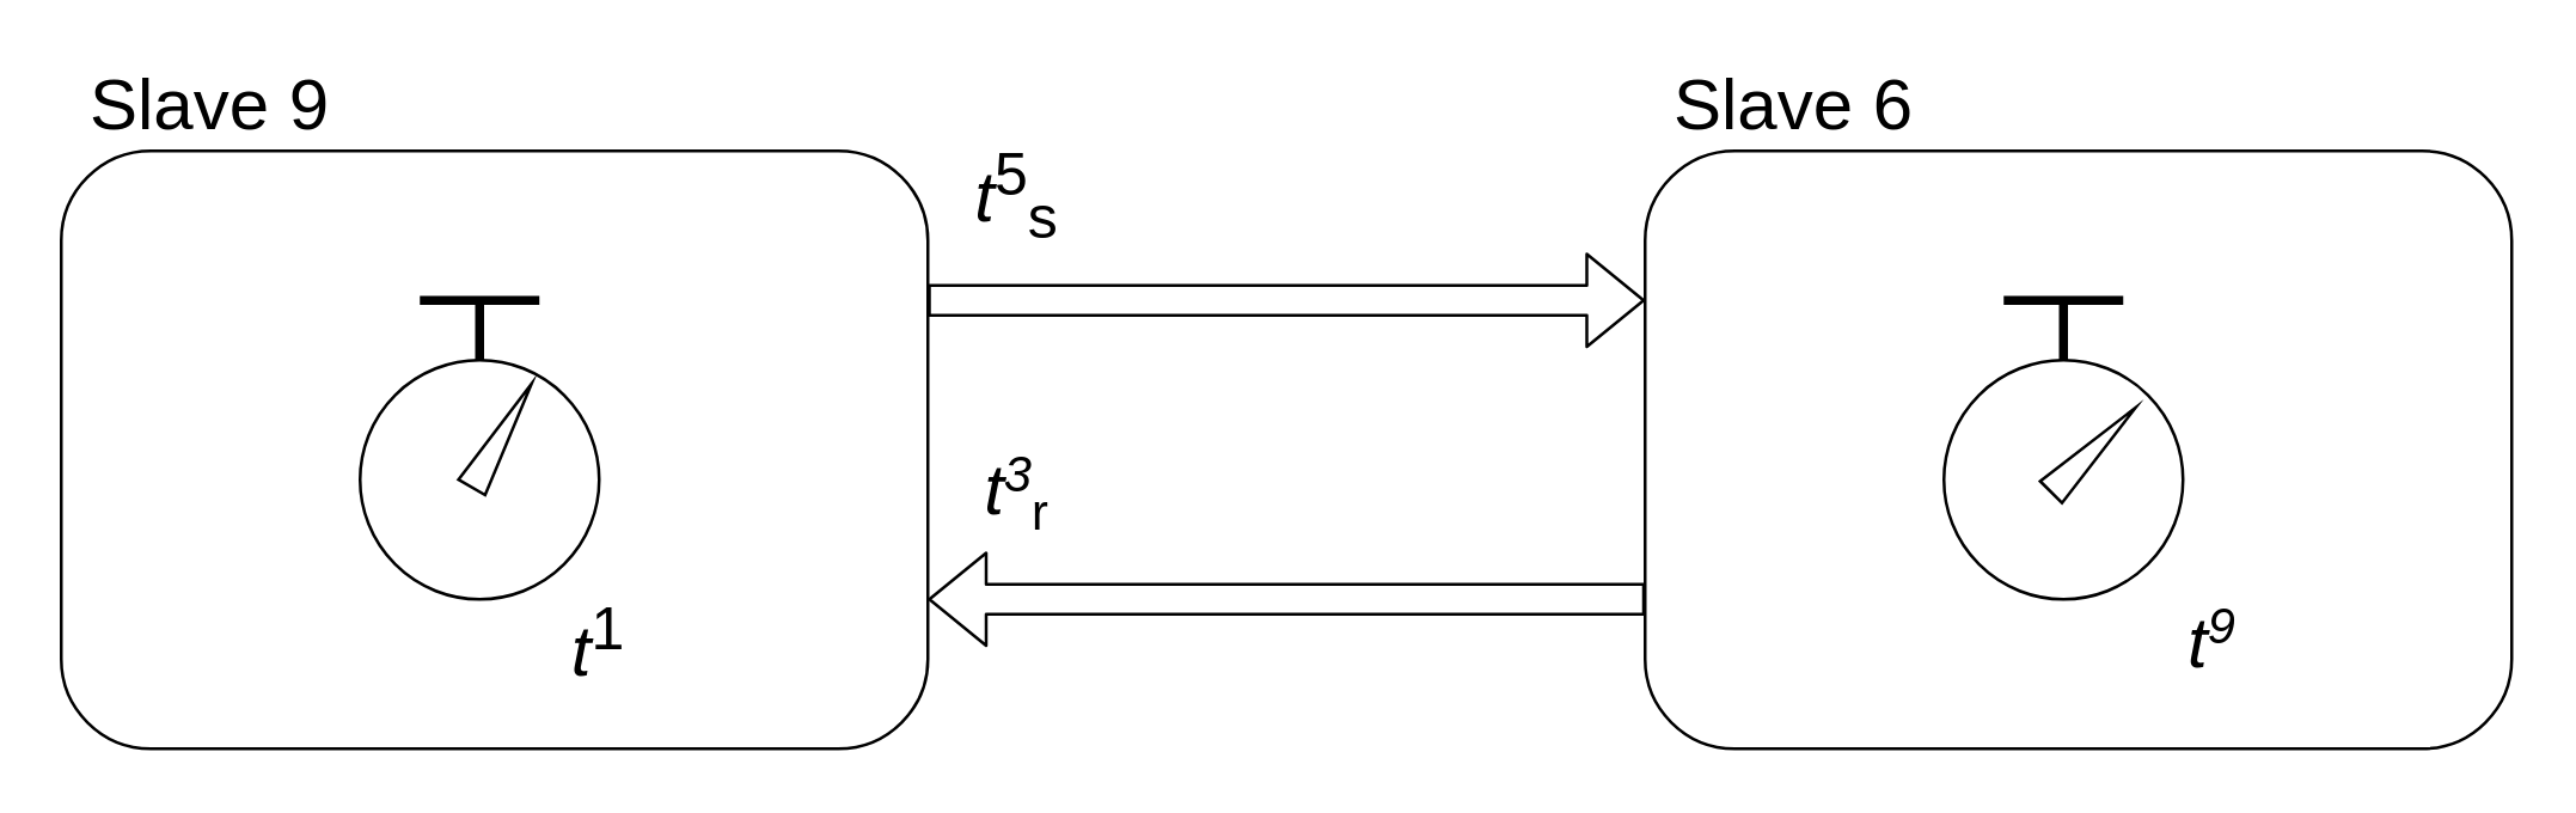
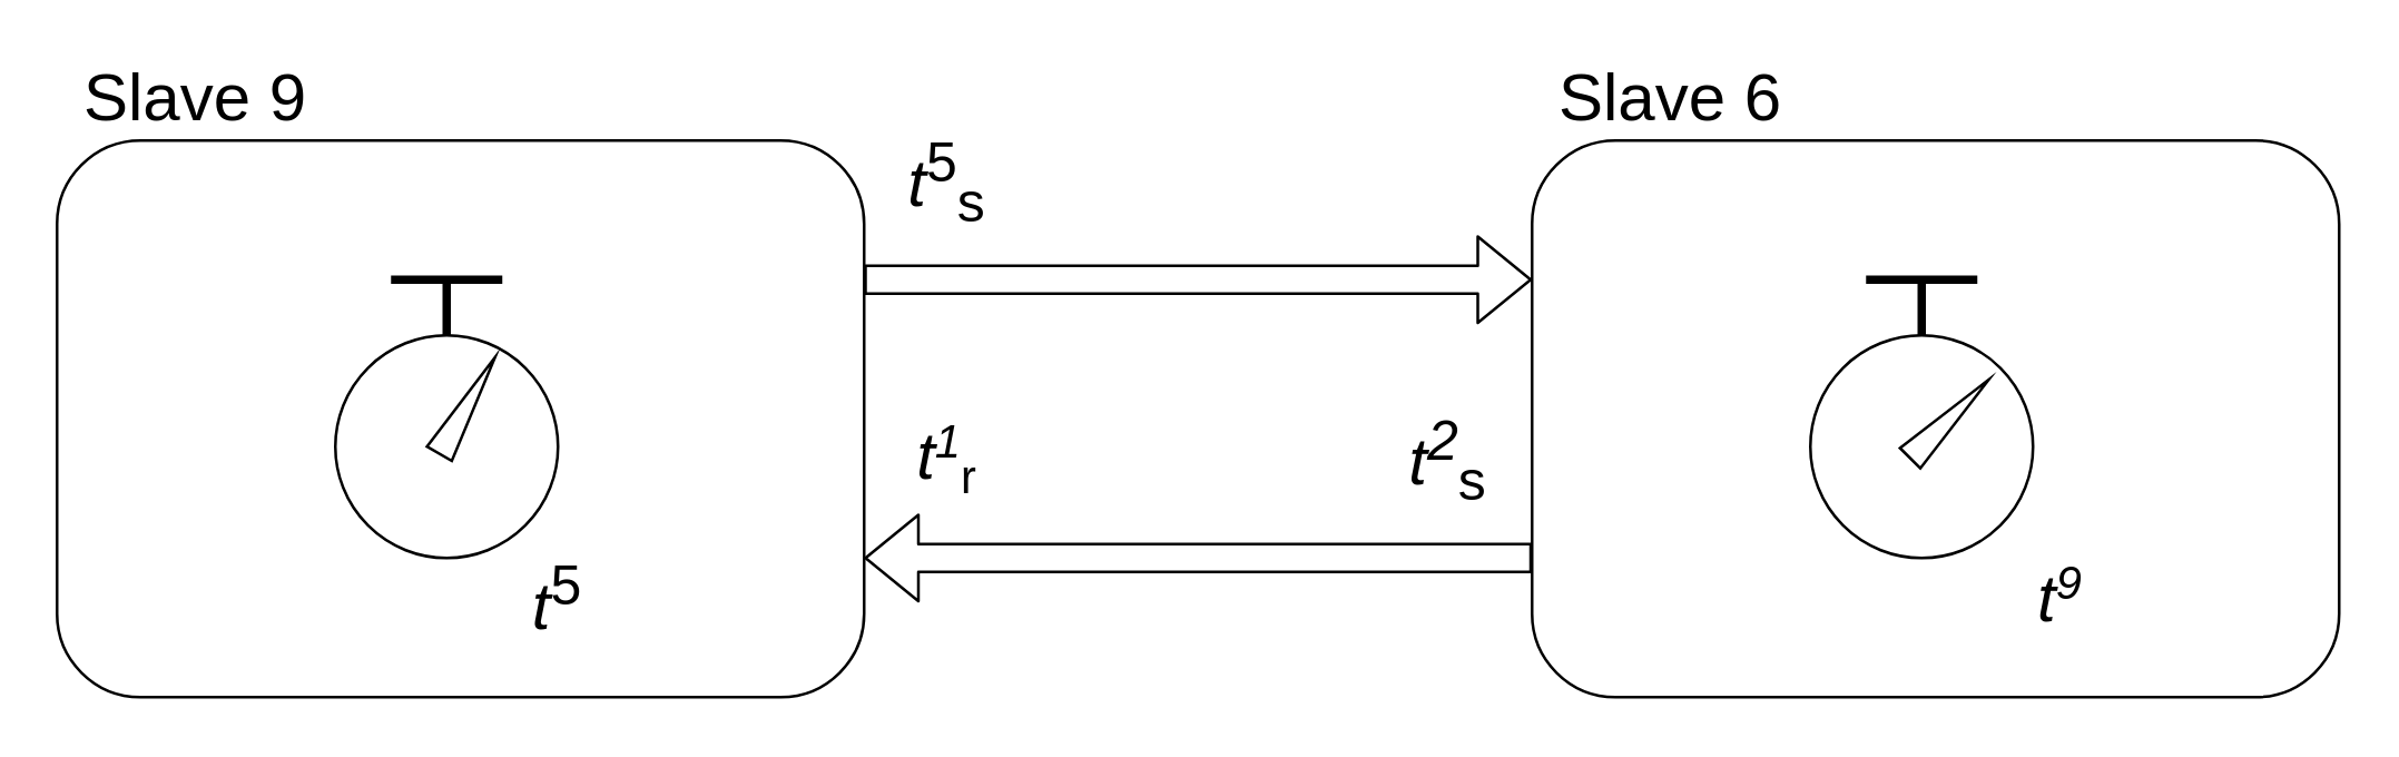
  <mxCell id="0" />
  <mxCell id="1" parent="0" />
  <mxCell id="2" value="" style="rounded=1;whiteSpace=wrap;html=1;fillColor=none;" parent="1" vertex="1"><mxGeometry x="20" y="50" width="290" height="200" as="geometry" /></mxCell>
  <mxCell id="3" value="" style="group;fillColor=none;" parent="1" vertex="1" connectable="0"><mxGeometry x="120" y="100" width="80" height="100" as="geometry" /></mxCell>
  <mxCell id="4" value="" style="ellipse;whiteSpace=wrap;html=1;aspect=fixed;fillColor=none;" parent="3" vertex="1"><mxGeometry y="20" width="80" height="80" as="geometry" /></mxCell>
  <mxCell id="5" value="" style="endArrow=none;html=1;strokeWidth=3;" parent="3" edge="1"><mxGeometry width="50" height="50" relative="1" as="geometry"><mxPoint x="20" as="sourcePoint" /><mxPoint x="60" as="targetPoint" /></mxGeometry></mxCell>
  <mxCell id="6" value="" style="endArrow=none;html=1;entryX=0.5;entryY=0;entryDx=0;entryDy=0;strokeWidth=3;" parent="3" target="4" edge="1"><mxGeometry width="50" height="50" relative="1" as="geometry"><mxPoint x="40" as="sourcePoint" /><mxPoint x="80" as="targetPoint" /></mxGeometry></mxCell>
  <mxCell id="7" value="" style="triangle;whiteSpace=wrap;html=1;rotation=-60;fillColor=none;" parent="3" vertex="1"><mxGeometry x="27.37" y="40.08" width="40" height="10.31" as="geometry" /></mxCell>
  <mxCell id="8" value="" style="rounded=1;whiteSpace=wrap;html=1;fillColor=none;" parent="1" vertex="1"><mxGeometry x="550" y="50" width="290" height="200" as="geometry" /></mxCell>
  <mxCell id="9" value="" style="group;fillColor=none;" parent="1" vertex="1" connectable="0"><mxGeometry x="650" y="100" width="80" height="100" as="geometry" /></mxCell>
  <mxCell id="10" value="" style="ellipse;whiteSpace=wrap;html=1;aspect=fixed;fillColor=none;" parent="9" vertex="1"><mxGeometry y="20" width="80" height="80" as="geometry" /></mxCell>
  <mxCell id="11" value="" style="endArrow=none;html=1;strokeWidth=3;" parent="9" edge="1"><mxGeometry width="50" height="50" relative="1" as="geometry"><mxPoint x="20" as="sourcePoint" /><mxPoint x="60" as="targetPoint" /></mxGeometry></mxCell>
  <mxCell id="12" value="" style="endArrow=none;html=1;entryX=0.5;entryY=0;entryDx=0;entryDy=0;strokeWidth=3;" parent="9" target="10" edge="1"><mxGeometry width="50" height="50" relative="1" as="geometry"><mxPoint x="40" as="sourcePoint" /><mxPoint x="80" as="targetPoint" /></mxGeometry></mxCell>
  <mxCell id="13" value="" style="triangle;whiteSpace=wrap;html=1;rotation=-45;fillColor=none;" parent="9" vertex="1"><mxGeometry x="30.0" y="44.85" width="40" height="10.31" as="geometry" /></mxCell>
  <mxCell id="14" value="&lt;font style=&quot;font-size: 24px;&quot;&gt;Slave 9&lt;/font&gt;" style="text;html=1;align=center;verticalAlign=middle;whiteSpace=wrap;rounded=0;" parent="1" vertex="1"><mxGeometry x="20" y="20" width="100" height="30" as="geometry" /></mxCell>
  <mxCell id="15" value="&lt;font style=&quot;font-size: 24px;&quot;&gt;Slave 6&lt;/font&gt;" style="text;html=1;align=center;verticalAlign=middle;whiteSpace=wrap;rounded=0;" parent="1" vertex="1"><mxGeometry x="550" y="20" width="100" height="30" as="geometry" /></mxCell>
  <mxCell id="16" value="" style="shape=flexArrow;endArrow=classic;html=1;exitX=1;exitY=0.25;exitDx=0;exitDy=0;entryX=0;entryY=0.25;entryDx=0;entryDy=0;fillColor=none;" parent="1" source="2" target="8" edge="1"><mxGeometry width="50" height="50" relative="1" as="geometry"><mxPoint x="600" y="130" as="sourcePoint" /><mxPoint x="650" y="80" as="targetPoint" /></mxGeometry></mxCell>
  <mxCell id="17" value="" style="shape=flexArrow;endArrow=classic;html=1;exitX=0;exitY=0.75;exitDx=0;exitDy=0;entryX=1;entryY=0.75;entryDx=0;entryDy=0;fillColor=none;" parent="1" source="8" target="2" edge="1"><mxGeometry width="50" height="50" relative="1" as="geometry"><mxPoint x="320" y="110" as="sourcePoint" /><mxPoint x="560" y="110" as="targetPoint" /></mxGeometry></mxCell>
- <mxCell id="18" value="&lt;font style=&quot;font-size: 24px;&quot;&gt;&lt;i&gt;t&lt;/i&gt;&lt;sup&gt;1&lt;/sup&gt;&lt;/font&gt;" style="text;html=1;align=center;verticalAlign=middle;whiteSpace=wrap;rounded=0;" parent="1" vertex="1"><mxGeometry x="170" y="200" width="60" height="30" as="geometry" /></mxCell>
+ <mxCell id="18" value="&lt;font style=&quot;font-size: 24px;&quot;&gt;&lt;i&gt;t&lt;/i&gt;&lt;sup&gt;5&lt;/sup&gt;&lt;/font&gt;" style="text;html=1;align=center;verticalAlign=middle;whiteSpace=wrap;rounded=0;" parent="1" vertex="1"><mxGeometry x="170" y="200" width="60" height="30" as="geometry" /></mxCell>
  <mxCell id="19" value="&lt;font style=&quot;&quot;&gt;&lt;i style=&quot;&quot;&gt;&lt;span style=&quot;font-size: 24px;&quot;&gt;t&lt;/span&gt;&lt;span style=&quot;font-size: 20px;&quot;&gt;&lt;sup&gt;9&lt;/sup&gt;&lt;/span&gt;&lt;/i&gt;&lt;/font&gt;" style="text;html=1;align=center;verticalAlign=middle;whiteSpace=wrap;rounded=0;" parent="1" vertex="1"><mxGeometry x="710" y="200" width="60" height="30" as="geometry" /></mxCell>
  <mxCell id="20" value="&lt;font style=&quot;font-size: 24px;&quot;&gt;&lt;i&gt;t&lt;/i&gt;&lt;sup&gt;5&lt;/sup&gt;&lt;sub&gt;s&lt;/sub&gt;&lt;/font&gt;" style="text;html=1;align=center;verticalAlign=middle;whiteSpace=wrap;rounded=0;" parent="1" vertex="1"><mxGeometry x="310" y="50" width="60" height="30" as="geometry" /></mxCell>
- <mxCell id="22" value="&lt;font style=&quot;&quot;&gt;&lt;span style=&quot;font-style: italic; font-size: 24px;&quot;&gt;t&lt;/span&gt;&lt;span style=&quot;font-style: italic; font-size: 20px;&quot;&gt;&lt;sup&gt;3&lt;/sup&gt;&lt;/span&gt;&lt;span style=&quot;font-size: 20px;&quot;&gt;&lt;sub style=&quot;&quot;&gt;r&lt;/sub&gt;&lt;/span&gt;&lt;/font&gt;" style="text;html=1;align=center;verticalAlign=middle;whiteSpace=wrap;rounded=0;" parent="1" vertex="1"><mxGeometry x="310" y="150" width="60" height="30" as="geometry" /></mxCell>
+ <mxCell id="21" value="&lt;font style=&quot;font-size: 24px;&quot;&gt;&lt;i&gt;t&lt;sup&gt;2&lt;/sup&gt;&lt;/i&gt;&lt;sub&gt;s&lt;/sub&gt;&lt;/font&gt;" style="text;html=1;align=center;verticalAlign=middle;whiteSpace=wrap;rounded=0;" parent="1" vertex="1"><mxGeometry x="490" y="150" width="60" height="30" as="geometry" /></mxCell>
+ <mxCell id="22" value="&lt;font style=&quot;&quot;&gt;&lt;span style=&quot;font-style: italic; font-size: 24px;&quot;&gt;t&lt;/span&gt;&lt;span style=&quot;font-style: italic; font-size: 20px;&quot;&gt;&lt;sup&gt;1&lt;/sup&gt;&lt;/span&gt;&lt;span style=&quot;font-size: 20px;&quot;&gt;&lt;sub style=&quot;&quot;&gt;r&lt;/sub&gt;&lt;/span&gt;&lt;/font&gt;" style="text;html=1;align=center;verticalAlign=middle;whiteSpace=wrap;rounded=0;" parent="1" vertex="1"><mxGeometry x="310" y="150" width="60" height="30" as="geometry" /></mxCell>
